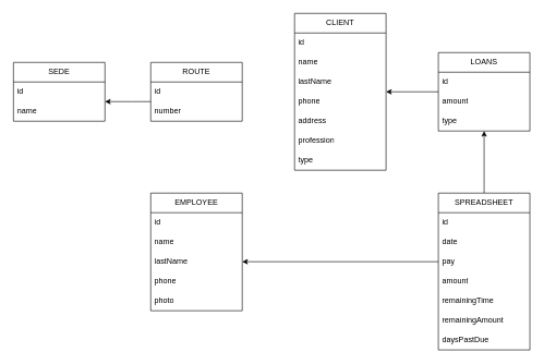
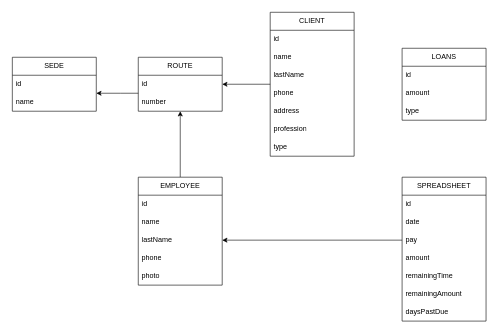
  <mxCell id="0" />
  <mxCell id="1" parent="0" />
  <mxCell id="2" value="SEDE" style="swimlane;fontStyle=0;childLayout=stackLayout;horizontal=1;startSize=30;horizontalStack=0;resizeParent=1;resizeParentMax=0;resizeLast=0;collapsible=1;marginBottom=0;whiteSpace=wrap;html=1;" parent="1" vertex="1"><mxGeometry x="20" y="95" width="140" height="90" as="geometry" /></mxCell>
  <mxCell id="3" value="id" style="text;strokeColor=none;fillColor=none;align=left;verticalAlign=middle;spacingLeft=4;spacingRight=4;overflow=hidden;points=[[0,0.5],[1,0.5]];portConstraint=eastwest;rotatable=0;whiteSpace=wrap;html=1;" parent="2" vertex="1"><mxGeometry y="30" width="140" height="30" as="geometry" /></mxCell>
  <mxCell id="4" value="name" style="text;strokeColor=none;fillColor=none;align=left;verticalAlign=middle;spacingLeft=4;spacingRight=4;overflow=hidden;points=[[0,0.5],[1,0.5]];portConstraint=eastwest;rotatable=0;whiteSpace=wrap;html=1;" parent="2" vertex="1"><mxGeometry y="60" width="140" height="30" as="geometry" /></mxCell>
  <mxCell id="5" value="ROUTE" style="swimlane;fontStyle=0;childLayout=stackLayout;horizontal=1;startSize=30;horizontalStack=0;resizeParent=1;resizeParentMax=0;resizeLast=0;collapsible=1;marginBottom=0;whiteSpace=wrap;html=1;" parent="1" vertex="1"><mxGeometry x="230" y="95" width="140" height="90" as="geometry" /></mxCell>
  <mxCell id="6" value="id" style="text;strokeColor=none;fillColor=none;align=left;verticalAlign=middle;spacingLeft=4;spacingRight=4;overflow=hidden;points=[[0,0.5],[1,0.5]];portConstraint=eastwest;rotatable=0;whiteSpace=wrap;html=1;" parent="5" vertex="1"><mxGeometry y="30" width="140" height="30" as="geometry" /></mxCell>
  <mxCell id="7" value="number" style="text;strokeColor=none;fillColor=none;align=left;verticalAlign=middle;spacingLeft=4;spacingRight=4;overflow=hidden;points=[[0,0.5],[1,0.5]];portConstraint=eastwest;rotatable=0;whiteSpace=wrap;html=1;" parent="5" vertex="1"><mxGeometry y="60" width="140" height="30" as="geometry" /></mxCell>
+ <mxCell id="8" style="edgeStyle=orthogonalEdgeStyle;rounded=0;orthogonalLoop=1;jettySize=auto;html=1;entryX=0.5;entryY=1;entryDx=0;entryDy=0;" parent="1" source="9" target="5" edge="1"><mxGeometry relative="1" as="geometry" /></mxCell>
  <mxCell id="9" value="EMPLOYEE" style="swimlane;fontStyle=0;childLayout=stackLayout;horizontal=1;startSize=30;horizontalStack=0;resizeParent=1;resizeParentMax=0;resizeLast=0;collapsible=1;marginBottom=0;whiteSpace=wrap;html=1;" parent="1" vertex="1"><mxGeometry x="230" y="295" width="140" height="180" as="geometry"><mxRectangle x="240" y="320" width="110" height="30" as="alternateBounds" /></mxGeometry></mxCell>
  <mxCell id="10" value="&lt;div&gt;id&lt;/div&gt;" style="text;strokeColor=none;fillColor=none;align=left;verticalAlign=middle;spacingLeft=4;spacingRight=4;overflow=hidden;points=[[0,0.5],[1,0.5]];portConstraint=eastwest;rotatable=0;whiteSpace=wrap;html=1;" parent="9" vertex="1"><mxGeometry y="30" width="140" height="30" as="geometry" /></mxCell>
  <mxCell id="11" value="&lt;div&gt;name&lt;/div&gt;" style="text;strokeColor=none;fillColor=none;align=left;verticalAlign=middle;spacingLeft=4;spacingRight=4;overflow=hidden;points=[[0,0.5],[1,0.5]];portConstraint=eastwest;rotatable=0;whiteSpace=wrap;html=1;" parent="9" vertex="1"><mxGeometry y="60" width="140" height="30" as="geometry" /></mxCell>
  <mxCell id="12" value="lastName" style="text;strokeColor=none;fillColor=none;align=left;verticalAlign=middle;spacingLeft=4;spacingRight=4;overflow=hidden;points=[[0,0.5],[1,0.5]];portConstraint=eastwest;rotatable=0;whiteSpace=wrap;html=1;" parent="9" vertex="1"><mxGeometry y="90" width="140" height="30" as="geometry" /></mxCell>
  <mxCell id="13" value="phone" style="text;strokeColor=none;fillColor=none;align=left;verticalAlign=middle;spacingLeft=4;spacingRight=4;overflow=hidden;points=[[0,0.5],[1,0.5]];portConstraint=eastwest;rotatable=0;whiteSpace=wrap;html=1;" parent="9" vertex="1"><mxGeometry y="120" width="140" height="30" as="geometry" /></mxCell>
  <mxCell id="14" value="&lt;div&gt;photo&lt;/div&gt;" style="text;strokeColor=none;fillColor=none;align=left;verticalAlign=middle;spacingLeft=4;spacingRight=4;overflow=hidden;points=[[0,0.5],[1,0.5]];portConstraint=eastwest;rotatable=0;whiteSpace=wrap;html=1;" parent="9" vertex="1"><mxGeometry y="150" width="140" height="30" as="geometry" /></mxCell>
+ <mxCell id="15" style="edgeStyle=orthogonalEdgeStyle;rounded=0;orthogonalLoop=1;jettySize=auto;html=1;entryX=1;entryY=0.5;entryDx=0;entryDy=0;" parent="1" source="16" target="5" edge="1"><mxGeometry relative="1" as="geometry" /></mxCell>
  <mxCell id="16" value="CLIENT" style="swimlane;fontStyle=0;childLayout=stackLayout;horizontal=1;startSize=30;horizontalStack=0;resizeParent=1;resizeParentMax=0;resizeLast=0;collapsible=1;marginBottom=0;whiteSpace=wrap;html=1;" parent="1" vertex="1"><mxGeometry x="450" y="20" width="140" height="240" as="geometry" /></mxCell>
  <mxCell id="17" value="id" style="text;strokeColor=none;fillColor=none;align=left;verticalAlign=middle;spacingLeft=4;spacingRight=4;overflow=hidden;points=[[0,0.5],[1,0.5]];portConstraint=eastwest;rotatable=0;whiteSpace=wrap;html=1;" parent="16" vertex="1"><mxGeometry y="30" width="140" height="30" as="geometry" /></mxCell>
  <mxCell id="18" value="name" style="text;strokeColor=none;fillColor=none;align=left;verticalAlign=middle;spacingLeft=4;spacingRight=4;overflow=hidden;points=[[0,0.5],[1,0.5]];portConstraint=eastwest;rotatable=0;whiteSpace=wrap;html=1;" parent="16" vertex="1"><mxGeometry y="60" width="140" height="30" as="geometry" /></mxCell>
  <mxCell id="19" value="lastName" style="text;strokeColor=none;fillColor=none;align=left;verticalAlign=middle;spacingLeft=4;spacingRight=4;overflow=hidden;points=[[0,0.5],[1,0.5]];portConstraint=eastwest;rotatable=0;whiteSpace=wrap;html=1;" parent="16" vertex="1"><mxGeometry y="90" width="140" height="30" as="geometry" /></mxCell>
  <mxCell id="20" value="phone" style="text;strokeColor=none;fillColor=none;align=left;verticalAlign=middle;spacingLeft=4;spacingRight=4;overflow=hidden;points=[[0,0.5],[1,0.5]];portConstraint=eastwest;rotatable=0;whiteSpace=wrap;html=1;" parent="16" vertex="1"><mxGeometry y="120" width="140" height="30" as="geometry" /></mxCell>
  <mxCell id="21" value="address" style="text;strokeColor=none;fillColor=none;align=left;verticalAlign=middle;spacingLeft=4;spacingRight=4;overflow=hidden;points=[[0,0.5],[1,0.5]];portConstraint=eastwest;rotatable=0;whiteSpace=wrap;html=1;" parent="16" vertex="1"><mxGeometry y="150" width="140" height="30" as="geometry" /></mxCell>
  <mxCell id="22" value="profession" style="text;strokeColor=none;fillColor=none;align=left;verticalAlign=middle;spacingLeft=4;spacingRight=4;overflow=hidden;points=[[0,0.5],[1,0.5]];portConstraint=eastwest;rotatable=0;whiteSpace=wrap;html=1;" parent="16" vertex="1"><mxGeometry y="180" width="140" height="30" as="geometry" /></mxCell>
  <mxCell id="23" value="type" style="text;strokeColor=none;fillColor=none;align=left;verticalAlign=middle;spacingLeft=4;spacingRight=4;overflow=hidden;points=[[0,0.5],[1,0.5]];portConstraint=eastwest;rotatable=0;whiteSpace=wrap;html=1;" parent="16" vertex="1"><mxGeometry y="210" width="140" height="30" as="geometry" /></mxCell>
- <mxCell id="24" style="edgeStyle=orthogonalEdgeStyle;rounded=0;orthogonalLoop=1;jettySize=auto;html=1;entryX=1;entryY=0.5;entryDx=0;entryDy=0;" parent="1" source="25" target="16" edge="1"><mxGeometry relative="1" as="geometry" /></mxCell>
  <mxCell id="25" value="LOANS" style="swimlane;fontStyle=0;childLayout=stackLayout;horizontal=1;startSize=30;horizontalStack=0;resizeParent=1;resizeParentMax=0;resizeLast=0;collapsible=1;marginBottom=0;whiteSpace=wrap;html=1;" parent="1" vertex="1"><mxGeometry x="670" y="80" width="140" height="120" as="geometry" /></mxCell>
  <mxCell id="26" value="id" style="text;strokeColor=none;fillColor=none;align=left;verticalAlign=middle;spacingLeft=4;spacingRight=4;overflow=hidden;points=[[0,0.5],[1,0.5]];portConstraint=eastwest;rotatable=0;whiteSpace=wrap;html=1;" parent="25" vertex="1"><mxGeometry y="30" width="140" height="30" as="geometry" /></mxCell>
  <mxCell id="27" value="amount" style="text;strokeColor=none;fillColor=none;align=left;verticalAlign=middle;spacingLeft=4;spacingRight=4;overflow=hidden;points=[[0,0.5],[1,0.5]];portConstraint=eastwest;rotatable=0;whiteSpace=wrap;html=1;" parent="25" vertex="1"><mxGeometry y="60" width="140" height="30" as="geometry" /></mxCell>
  <mxCell id="28" value="type" style="text;strokeColor=none;fillColor=none;align=left;verticalAlign=middle;spacingLeft=4;spacingRight=4;overflow=hidden;points=[[0,0.5],[1,0.5]];portConstraint=eastwest;rotatable=0;whiteSpace=wrap;html=1;" parent="25" vertex="1"><mxGeometry y="90" width="140" height="30" as="geometry" /></mxCell>
- <mxCell id="29" style="edgeStyle=orthogonalEdgeStyle;rounded=0;orthogonalLoop=1;jettySize=auto;html=1;entryX=0.5;entryY=1;entryDx=0;entryDy=0;" parent="1" source="30" target="25" edge="1"><mxGeometry relative="1" as="geometry" /></mxCell>
  <mxCell id="30" value="SPREADSHEET" style="swimlane;fontStyle=0;childLayout=stackLayout;horizontal=1;startSize=30;horizontalStack=0;resizeParent=1;resizeParentMax=0;resizeLast=0;collapsible=1;marginBottom=0;whiteSpace=wrap;html=1;" parent="1" vertex="1"><mxGeometry x="670" y="295" width="140" height="240" as="geometry" /></mxCell>
  <mxCell id="31" value="id" style="text;strokeColor=none;fillColor=none;align=left;verticalAlign=middle;spacingLeft=4;spacingRight=4;overflow=hidden;points=[[0,0.5],[1,0.5]];portConstraint=eastwest;rotatable=0;whiteSpace=wrap;html=1;" parent="30" vertex="1"><mxGeometry y="30" width="140" height="30" as="geometry" /></mxCell>
  <mxCell id="32" value="date" style="text;strokeColor=none;fillColor=none;align=left;verticalAlign=middle;spacingLeft=4;spacingRight=4;overflow=hidden;points=[[0,0.5],[1,0.5]];portConstraint=eastwest;rotatable=0;whiteSpace=wrap;html=1;" parent="30" vertex="1"><mxGeometry y="60" width="140" height="30" as="geometry" /></mxCell>
  <mxCell id="33" value="pay" style="text;strokeColor=none;fillColor=none;align=left;verticalAlign=middle;spacingLeft=4;spacingRight=4;overflow=hidden;points=[[0,0.5],[1,0.5]];portConstraint=eastwest;rotatable=0;whiteSpace=wrap;html=1;" parent="30" vertex="1"><mxGeometry y="90" width="140" height="30" as="geometry" /></mxCell>
  <mxCell id="34" value="amount" style="text;strokeColor=none;fillColor=none;align=left;verticalAlign=middle;spacingLeft=4;spacingRight=4;overflow=hidden;points=[[0,0.5],[1,0.5]];portConstraint=eastwest;rotatable=0;whiteSpace=wrap;html=1;" parent="30" vertex="1"><mxGeometry y="120" width="140" height="30" as="geometry" /></mxCell>
  <mxCell id="35" value="remainingTime" style="text;strokeColor=none;fillColor=none;align=left;verticalAlign=middle;spacingLeft=4;spacingRight=4;overflow=hidden;points=[[0,0.5],[1,0.5]];portConstraint=eastwest;rotatable=0;whiteSpace=wrap;html=1;" parent="30" vertex="1"><mxGeometry y="150" width="140" height="30" as="geometry" /></mxCell>
  <mxCell id="36" value="remainingAmount" style="text;strokeColor=none;fillColor=none;align=left;verticalAlign=middle;spacingLeft=4;spacingRight=4;overflow=hidden;points=[[0,0.5],[1,0.5]];portConstraint=eastwest;rotatable=0;whiteSpace=wrap;html=1;" parent="30" vertex="1"><mxGeometry y="180" width="140" height="30" as="geometry" /></mxCell>
  <mxCell id="37" value="daysPastDue" style="text;strokeColor=none;fillColor=none;align=left;verticalAlign=middle;spacingLeft=4;spacingRight=4;overflow=hidden;points=[[0,0.5],[1,0.5]];portConstraint=eastwest;rotatable=0;whiteSpace=wrap;html=1;" parent="30" vertex="1"><mxGeometry y="210" width="140" height="30" as="geometry" /></mxCell>
  <mxCell id="38" value="" style="edgeStyle=orthogonalEdgeStyle;rounded=0;orthogonalLoop=1;jettySize=auto;html=1;" parent="1" source="7" target="4" edge="1"><mxGeometry relative="1" as="geometry"><Array as="points"><mxPoint x="200" y="155" /><mxPoint x="200" y="155" /></Array></mxGeometry></mxCell>
  <mxCell id="39" style="edgeStyle=orthogonalEdgeStyle;rounded=0;orthogonalLoop=1;jettySize=auto;html=1;entryX=1;entryY=0.5;entryDx=0;entryDy=0;" parent="1" source="33" target="12" edge="1"><mxGeometry relative="1" as="geometry" /></mxCell>
